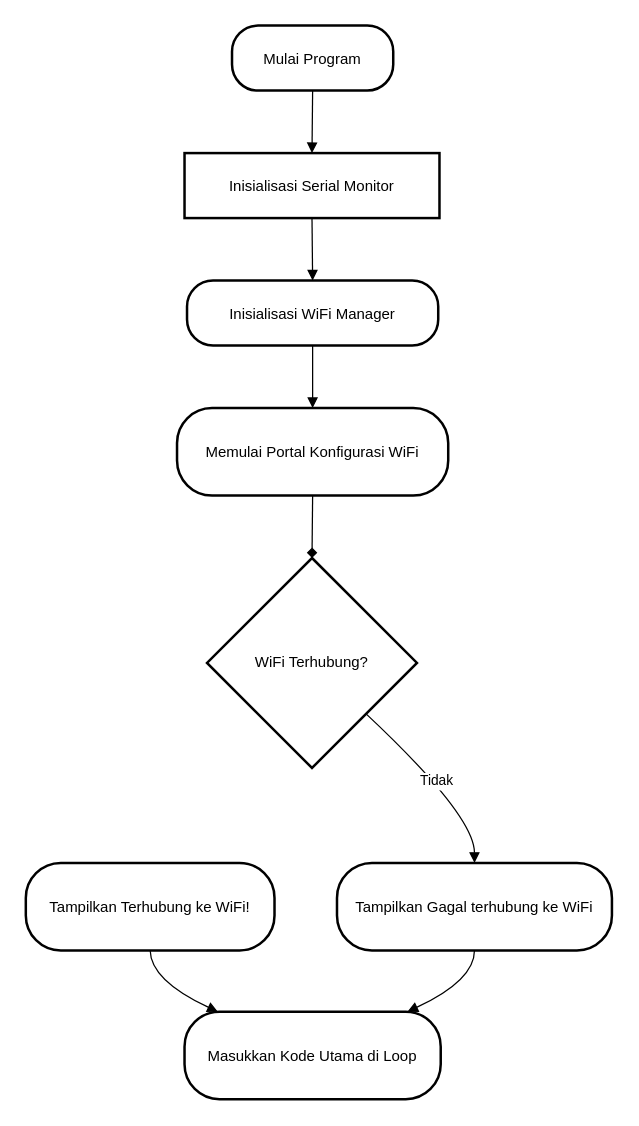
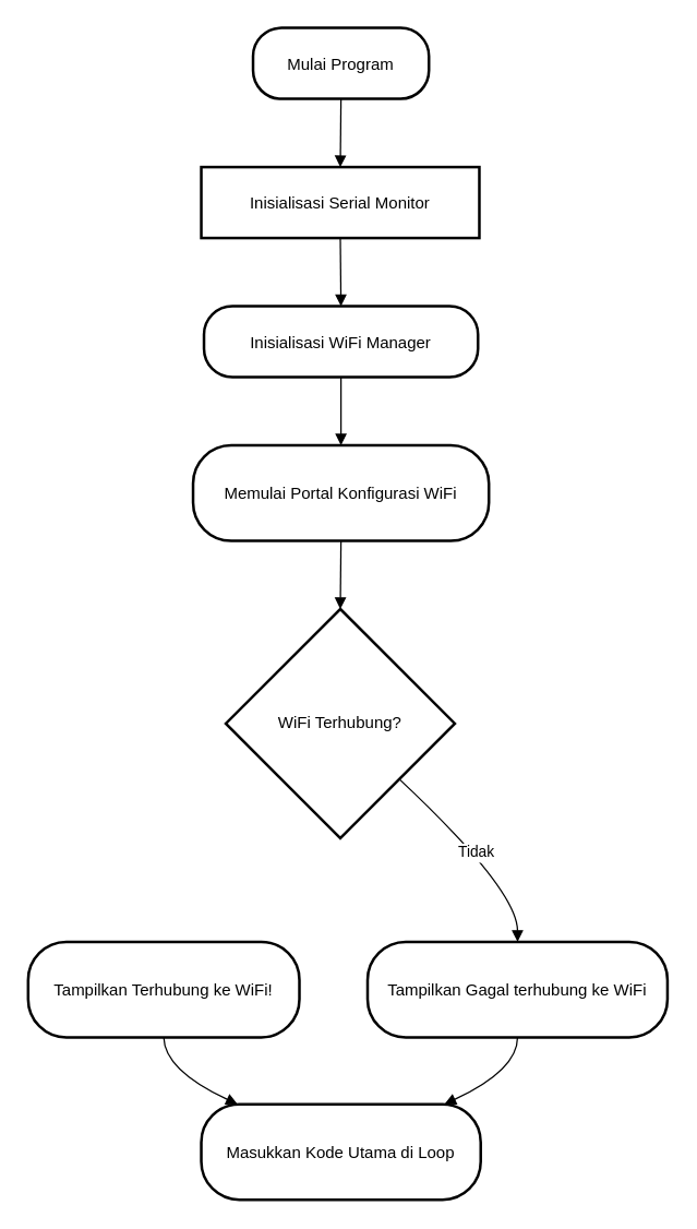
  <mxCell id="0" />
  <mxCell id="1" parent="0" />
  <mxCell id="2" value="Mulai Program" style="rounded=1;arcSize=40;strokeWidth=2" vertex="1" parent="1"><mxGeometry x="185" y="20" width="129" height="52" as="geometry" /></mxCell>
  <mxCell id="3" value="Inisialisasi Serial Monitor" style="arcSize=40;strokeWidth=2;rounded=0;" vertex="1" parent="1"><mxGeometry x="147" y="122" width="204" height="52" as="geometry" /></mxCell>
  <mxCell id="4" value="Inisialisasi WiFi Manager" style="rounded=1;arcSize=40;strokeWidth=2" vertex="1" parent="1"><mxGeometry x="149" y="224" width="201" height="52" as="geometry" /></mxCell>
  <mxCell id="5" value="Memulai Portal Konfigurasi WiFi" style="rounded=1;arcSize=40;strokeWidth=2" vertex="1" parent="1"><mxGeometry x="141" y="326" width="217" height="70" as="geometry" /></mxCell>
  <mxCell id="6" value="WiFi Terhubung?" style="rhombus;strokeWidth=2;whiteSpace=wrap;" vertex="1" parent="1"><mxGeometry x="165" y="446" width="168" height="168" as="geometry" /></mxCell>
  <mxCell id="7" value="Tampilkan Terhubung ke WiFi!" style="rounded=1;arcSize=40;strokeWidth=2" vertex="1" parent="1"><mxGeometry x="20" y="690" width="199" height="70" as="geometry" /></mxCell>
  <mxCell id="8" value="Tampilkan Gagal terhubung ke WiFi" style="rounded=1;arcSize=40;strokeWidth=2" vertex="1" parent="1"><mxGeometry x="269" y="690" width="220" height="70" as="geometry" /></mxCell>
  <mxCell id="9" value="Masukkan Kode Utama di Loop" style="rounded=1;arcSize=40;strokeWidth=2" vertex="1" parent="1"><mxGeometry x="147" y="809" width="205" height="70" as="geometry" /></mxCell>
  <mxCell id="10" value="" style="curved=1;startArrow=none;endArrow=block;exitX=0.5;exitY=1;entryX=0.5;entryY=0;rounded=0;" edge="1" parent="1" source="2" target="3"><mxGeometry relative="1" as="geometry"><Array as="points" /></mxGeometry></mxCell>
  <mxCell id="11" value="" style="curved=1;startArrow=none;endArrow=block;exitX=0.5;exitY=1;entryX=0.5;entryY=0;rounded=0;" edge="1" parent="1" source="3" target="4"><mxGeometry relative="1" as="geometry"><Array as="points" /></mxGeometry></mxCell>
  <mxCell id="12" value="" style="curved=1;startArrow=none;endArrow=block;exitX=0.5;exitY=1;entryX=0.5;entryY=0;rounded=0;" edge="1" parent="1" source="4" target="5"><mxGeometry relative="1" as="geometry"><Array as="points" /></mxGeometry></mxCell>
- <mxCell id="13" value="" style="curved=1;startArrow=none;endArrow=diamond;exitX=0.5;exitY=0.99;entryX=0.5;entryY=0;rounded=0;" edge="1" parent="1" source="5" target="6"><mxGeometry relative="1" as="geometry"><Array as="points" /></mxGeometry></mxCell>
+ <mxCell id="13" value="" style="curved=1;startArrow=none;endArrow=block;exitX=0.5;exitY=0.99;entryX=0.5;entryY=0;rounded=0;" edge="1" parent="1" source="5" target="6"><mxGeometry relative="1" as="geometry"><Array as="points" /></mxGeometry></mxCell>
  <mxCell id="14" value="Tidak" style="curved=1;startArrow=none;endArrow=block;exitX=1;exitY=0.97;entryX=0.5;entryY=-0.01;rounded=0;" edge="1" parent="1" source="6" target="8"><mxGeometry relative="1" as="geometry"><Array as="points"><mxPoint x="379" y="652" /></Array></mxGeometry></mxCell>
  <mxCell id="15" value="" style="curved=1;startArrow=none;endArrow=block;exitX=0.5;exitY=0.99;entryX=0.13;entryY=0;rounded=0;" edge="1" parent="1" source="7" target="9"><mxGeometry relative="1" as="geometry"><Array as="points"><mxPoint x="120" y="784" /></Array></mxGeometry></mxCell>
  <mxCell id="16" value="" style="curved=1;startArrow=none;endArrow=block;exitX=0.5;exitY=0.99;entryX=0.87;entryY=0;rounded=0;" edge="1" parent="1" source="8" target="9"><mxGeometry relative="1" as="geometry"><Array as="points"><mxPoint x="379" y="784" /></Array></mxGeometry></mxCell>
